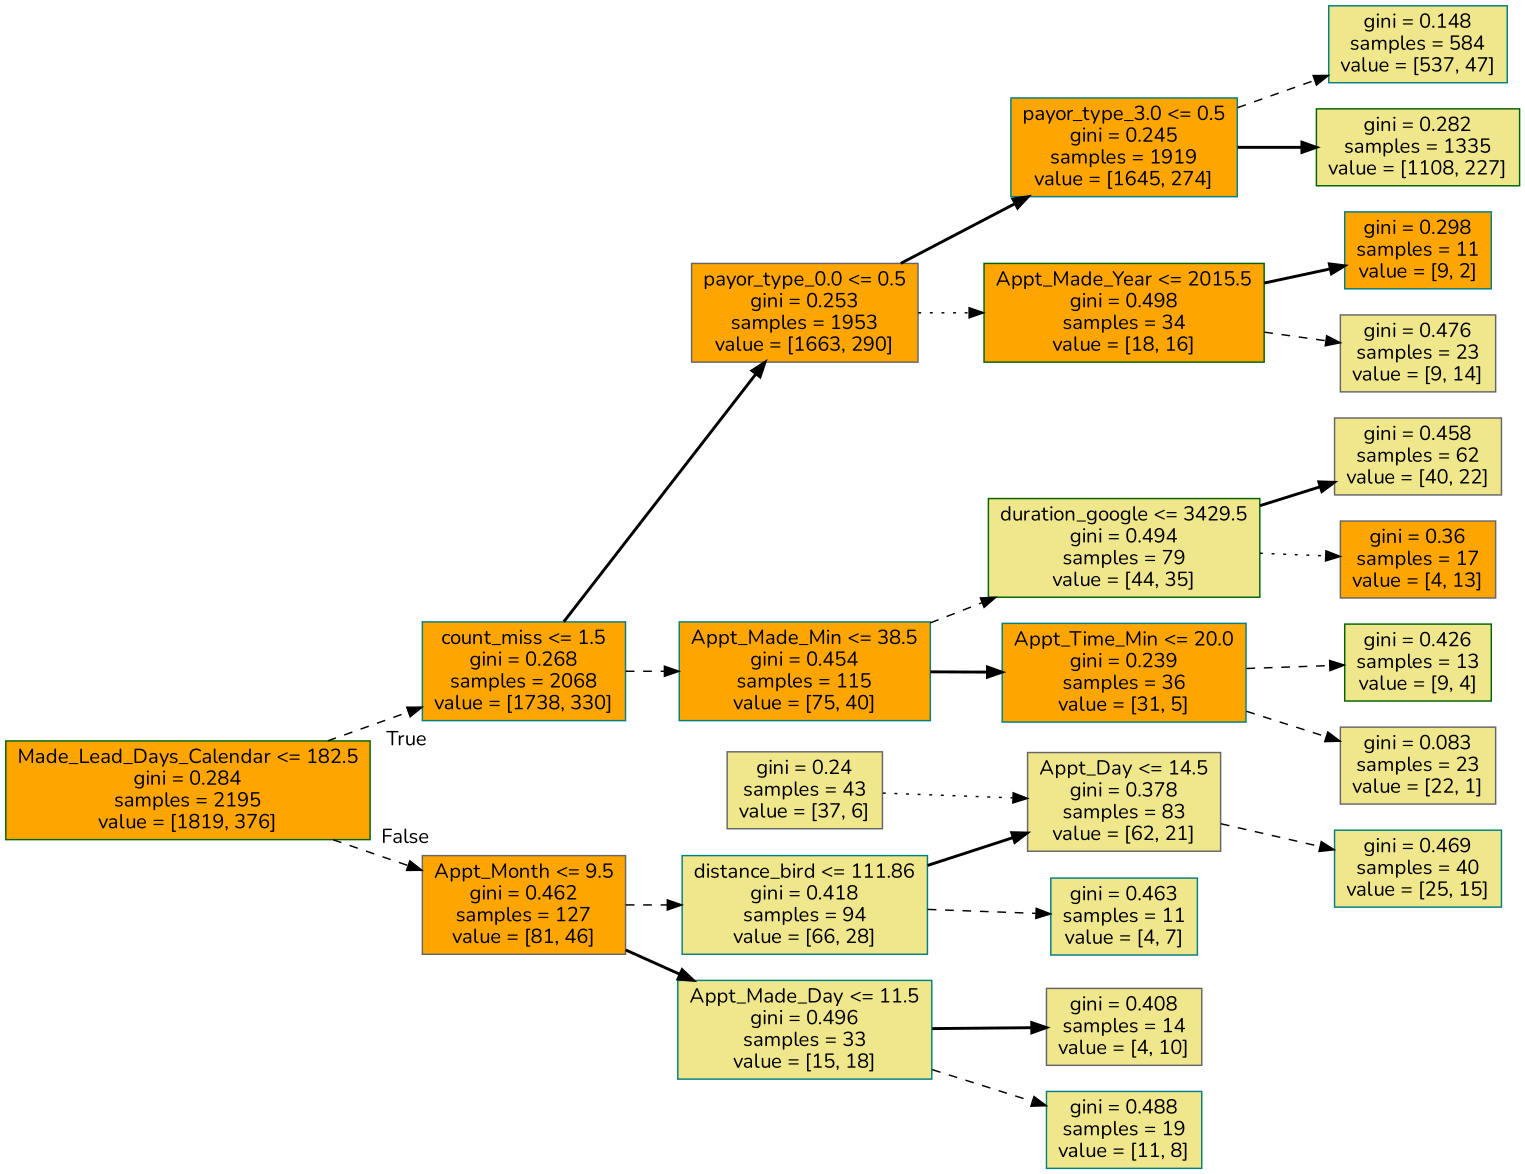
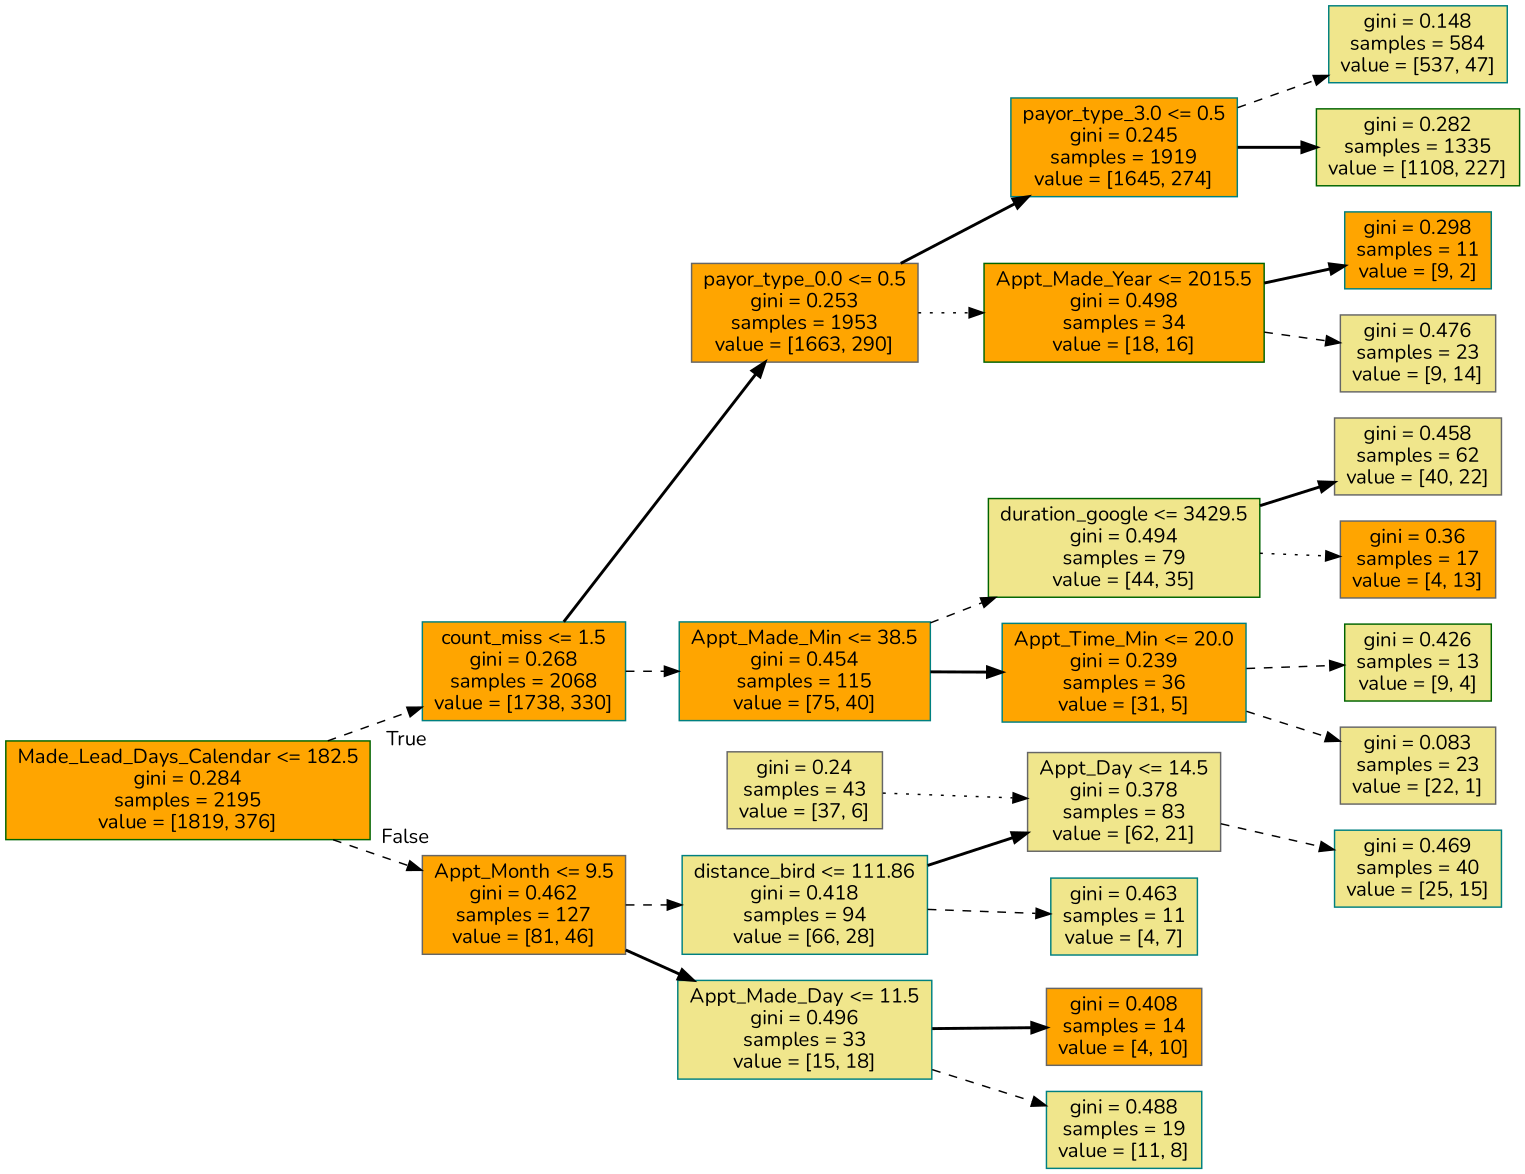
  digraph {
    fontname=Nunito
    rankdir=LR
    node [color=teal fillcolor=khaki fontname=Nunito shape=box style=filled]
    edge [fontname=Nunito style=dashed]
    n1 [color=darkgreen fillcolor=orange label="Made_Lead_Days_Calendar <= 182.5\ngini = 0.284\nsamples = 2195\nvalue = [1819, 376]"]
    n2 [fillcolor=orange label="count_miss <= 1.5\ngini = 0.268\nsamples = 2068\nvalue = [1738, 330]"]
    n3 [color=gray40 fillcolor=orange label="Appt_Month <= 9.5\ngini = 0.462\nsamples = 127\nvalue = [81, 46]"]
    n4 [color=gray40 fillcolor=orange label="payor_type_0.0 <= 0.5\ngini = 0.253\nsamples = 1953\nvalue = [1663, 290]"]
    n5 [fillcolor=orange label="Appt_Made_Min <= 38.5\ngini = 0.454\nsamples = 115\nvalue = [75, 40]"]
    n6 [label="distance_bird <= 111.86\ngini = 0.418\nsamples = 94\nvalue = [66, 28]"]
    n7 [label="Appt_Made_Day <= 11.5\ngini = 0.496\nsamples = 33\nvalue = [15, 18]"]
    n8 [fillcolor=orange label="payor_type_3.0 <= 0.5\ngini = 0.245\nsamples = 1919\nvalue = [1645, 274]"]
    n9 [color=darkgreen fillcolor=orange label="Appt_Made_Year <= 2015.5\ngini = 0.498\nsamples = 34\nvalue = [18, 16]"]
    n10 [color=darkgreen label="duration_google <= 3429.5\ngini = 0.494\nsamples = 79\nvalue = [44, 35]"]
    n11 [fillcolor=orange label="Appt_Time_Min <= 20.0\ngini = 0.239\nsamples = 36\nvalue = [31, 5]"]
    n12 [label="gini = 0.148\nsamples = 584\nvalue = [537, 47]"]
    n13 [color=darkgreen label="gini = 0.282\nsamples = 1335\nvalue = [1108, 227]"]
    n14 [fillcolor=orange label="gini = 0.298\nsamples = 11\nvalue = [9, 2]"]
    n15 [color=gray40 label="gini = 0.476\nsamples = 23\nvalue = [9, 14]"]
    n16 [color=gray40 label="gini = 0.458\nsamples = 62\nvalue = [40, 22]"]
    n17 [color=gray40 fillcolor=orange label="gini = 0.36\nsamples = 17\nvalue = [4, 13]"]
    n18 [color=darkgreen label="gini = 0.426\nsamples = 13\nvalue = [9, 4]"]
    n19 [color=gray40 label="gini = 0.083\nsamples = 23\nvalue = [22, 1]"]
    n20 [color=gray40 label="Appt_Day <= 14.5\ngini = 0.378\nsamples = 83\nvalue = [62, 21]"]
    n21 [label="gini = 0.463\nsamples = 11\nvalue = [4, 7]"]
-   n22 [color=gray40 label="gini = 0.408\nsamples = 14\nvalue = [4, 10]"]
+   n22 [color=gray40 fillcolor=orange label="gini = 0.408\nsamples = 14\nvalue = [4, 10]"]
    n23 [label="gini = 0.488\nsamples = 19\nvalue = [11, 8]"]
    n24 [label="gini = 0.469\nsamples = 40\nvalue = [25, 15]"]
    n25 [color=gray40 label="gini = 0.24\nsamples = 43\nvalue = [37, 6]"]
    n1 -> n2 [headlabel=True labelangle=45 labeldistance=2.5]
    n1 -> n3 [headlabel=False labelangle=-45 labeldistance=2.5]
    n2 -> n4 [style=bold]
    n2 -> n5
    n3 -> n6
    n3 -> n7 [style=bold]
    n4 -> n8 [style=bold]
    n4 -> n9 [style=dotted]
    n5 -> n10
    n5 -> n11 [style=bold]
    n6 -> n20 [style=bold]
    n6 -> n21
    n7 -> n22 [style=bold]
    n7 -> n23
    n8 -> n12
    n8 -> n13 [style=bold]
    n9 -> n14 [style=bold]
    n9 -> n15
    n10 -> n16 [style=bold]
    n10 -> n17 [style=dotted]
    n11 -> n18
    n11 -> n19
    n20 -> n24
    n25 -> n20 [style=dotted]
  }
